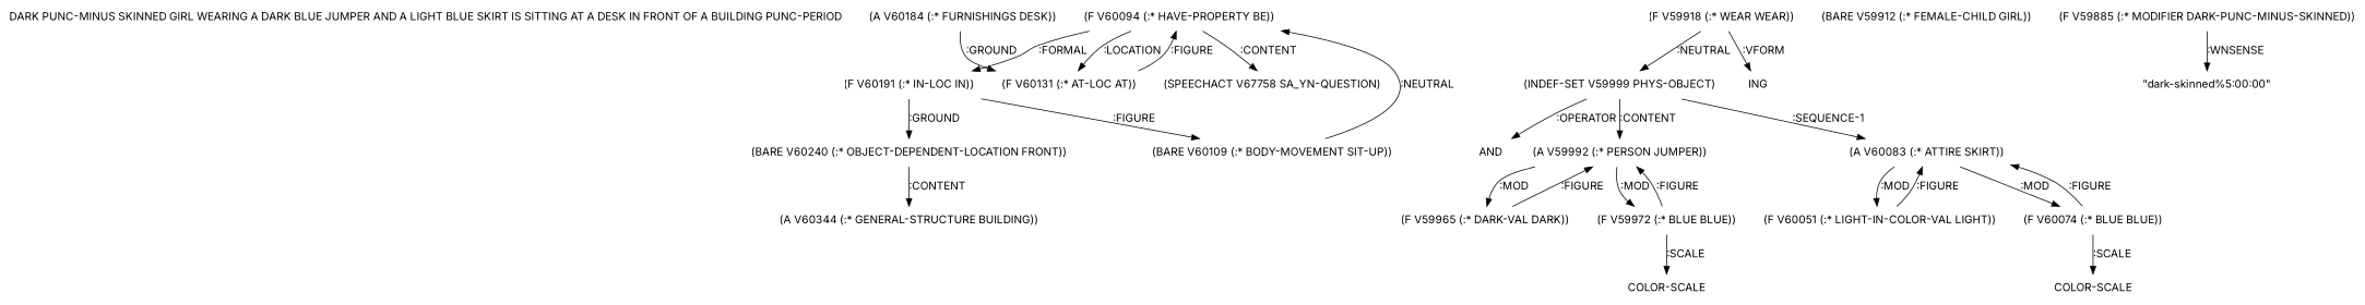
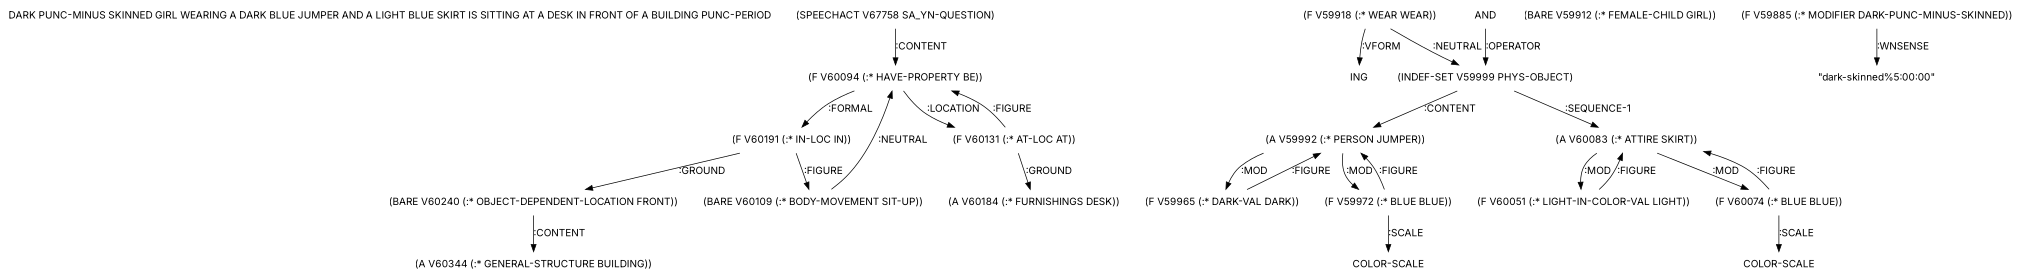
  digraph {
    fontname=Inter
    node [fontname=Inter shape=none]
    edge [fontname=Inter]
    "DARK PUNC-MINUS SKINNED GIRL WEARING A DARK BLUE JUMPER AND A LIGHT BLUE SKIRT IS SITTING AT A DESK IN FRONT OF A BUILDING PUNC-PERIOD"
    n2 [label="(SPEECHACT V67758 SA_YN-QUESTION)"]
    n3 [label="(F V60094 (:* HAVE-PROPERTY BE))"]
    n4 [label="(F V60191 (:* IN-LOC IN))"]
    n5 [label="(F V60131 (:* AT-LOC AT))"]
    n6 [label="(BARE V60109 (:* BODY-MOVEMENT SIT-UP))"]
    n7 [label="(BARE V60240 (:* OBJECT-DEPENDENT-LOCATION FRONT))"]
    n8 [label="(A V60184 (:* FURNISHINGS DESK))"]
    n9 [label="(A V60344 (:* GENERAL-STRUCTURE BUILDING))"]
    n10 [label="(F V59918 (:* WEAR WEAR))"]
    n11 [label="(INDEF-SET V59999 PHYS-OBJECT)"]
    n12 [label=ING]
    n13 [label=AND]
    n14 [label="(A V59992 (:* PERSON JUMPER))"]
    n15 [label="(A V60083 (:* ATTIRE SKIRT))"]
    n16 [label="(F V59965 (:* DARK-VAL DARK))"]
    n17 [label="(F V59972 (:* BLUE BLUE))"]
    n18 [label="(F V60051 (:* LIGHT-IN-COLOR-VAL LIGHT))"]
    n19 [label="(F V60074 (:* BLUE BLUE))"]
    n20 [label="COLOR-SCALE"]
    n21 [label="COLOR-SCALE"]
    n22 [label="(BARE V59912 (:* FEMALE-CHILD GIRL))"]
    n23 [label="(F V59885 (:* MODIFIER DARK-PUNC-MINUS-SKINNED))"]
    n24 [label="\"dark-skinned%5:00:00\""]
-   n3 -> n2 [label=":CONTENT"]
+   n2 -> n3 [label=":CONTENT"]
    n3 -> n4 [label=":FORMAL"]
    n3 -> n5 [label=":LOCATION"]
    n4 -> n6 [label=":FIGURE"]
    n4 -> n7 [label=":GROUND"]
    n5 -> n3 [label=":FIGURE"]
-   n8 -> n5 [label=":GROUND"]
+   n5 -> n8 [label=":GROUND"]
    n6 -> n3 [label=":NEUTRAL"]
    n7 -> n9 [label=":CONTENT"]
    n10 -> n11 [label=":NEUTRAL"]
    n10 -> n12 [label=":VFORM"]
-   n11 -> n13 [label=":OPERATOR"]
+   n13 -> n11 [label=":OPERATOR"]
    n11 -> n14 [label=":CONTENT"]
    n11 -> n15 [label=":SEQUENCE-1"]
    n14 -> n16 [label=":MOD"]
    n14 -> n17 [label=":MOD"]
    n15 -> n18 [label=":MOD"]
    n15 -> n19 [label=":MOD"]
    n16 -> n14 [label=":FIGURE"]
    n17 -> n14 [label=":FIGURE"]
    n17 -> n20 [label=":SCALE"]
    n18 -> n15 [label=":FIGURE"]
    n19 -> n15 [label=":FIGURE"]
    n19 -> n21 [label=":SCALE"]
    n23 -> n24 [label=":WNSENSE"]
  }
